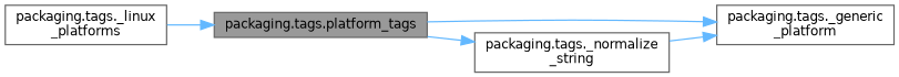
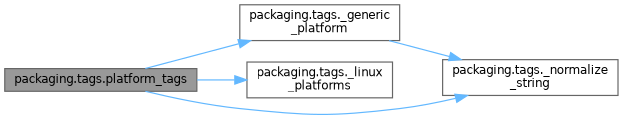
  digraph {
    rankdir=LR
    node [color=grey40 fillcolor=white fontname=Helvetica fontsize=10 shape=box style=filled]
    edge [color=steelblue1 fontname=Helvetica fontsize=10 labelfontname=Helvetica labelfontsize=10 style=solid]
    n1 [color=gray40 fillcolor=grey60 fontcolor=black height=0.2 label="packaging.tags.platform_tags" width=0.4]
    n2 [height=0.2 label="packaging.tags._generic\l_platform" width=0.4]
    n3 [height=0.2 label="packaging.tags._linux\l_platforms" width=0.4]
    n4 [height=0.2 label="packaging.tags._normalize\l_string" width=0.4]
    n1 -> n2
-   n3 -> n1
+   n1 -> n3
    n1 -> n4
-   n4 -> n2
+   n2 -> n4
  }
